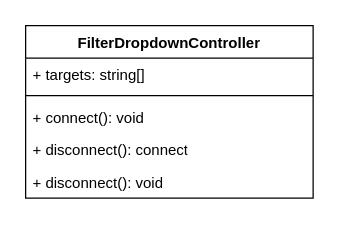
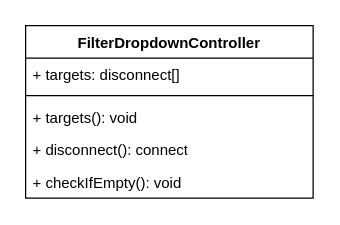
  <mxCell id="0" />
  <mxCell id="1" parent="0" />
  <mxCell id="2" value="FilterDropdownController" style="swimlane;fontStyle=1;align=center;verticalAlign=top;childLayout=stackLayout;horizontal=1;startSize=26;horizontalStack=0;resizeParent=1;resizeParentMax=0;resizeLast=0;collapsible=1;marginBottom=0;whiteSpace=wrap;html=1;" vertex="1" parent="1"><mxGeometry x="20" y="20" width="230" height="138" as="geometry" /></mxCell>
- <mxCell id="3" value="+ targets: string[]" style="text;strokeColor=none;fillColor=none;align=left;verticalAlign=top;spacingLeft=4;spacingRight=4;overflow=hidden;rotatable=0;points=[[0,0.5],[1,0.5]];portConstraint=eastwest;whiteSpace=wrap;html=1;" vertex="1" parent="2"><mxGeometry y="26" width="230" height="26" as="geometry" /></mxCell>
+ <mxCell id="3" value="+ targets: disconnect[]" style="text;strokeColor=none;fillColor=none;align=left;verticalAlign=top;spacingLeft=4;spacingRight=4;overflow=hidden;rotatable=0;points=[[0,0.5],[1,0.5]];portConstraint=eastwest;whiteSpace=wrap;html=1;" vertex="1" parent="2"><mxGeometry y="26" width="230" height="26" as="geometry" /></mxCell>
  <mxCell id="4" value="" style="line;strokeWidth=1;fillColor=none;align=left;verticalAlign=middle;spacingTop=-1;spacingLeft=3;spacingRight=3;rotatable=0;labelPosition=right;points=[];portConstraint=eastwest;strokeColor=inherit;" vertex="1" parent="2"><mxGeometry y="52" width="230" height="8" as="geometry" /></mxCell>
- <mxCell id="5" value="+ connect(): void" style="text;strokeColor=none;fillColor=none;align=left;verticalAlign=top;spacingLeft=4;spacingRight=4;overflow=hidden;rotatable=0;points=[[0,0.5],[1,0.5]];portConstraint=eastwest;whiteSpace=wrap;html=1;" vertex="1" parent="2"><mxGeometry y="60" width="230" height="26" as="geometry" /></mxCell>
+ <mxCell id="5" value="+ targets(): void" style="text;strokeColor=none;fillColor=none;align=left;verticalAlign=top;spacingLeft=4;spacingRight=4;overflow=hidden;rotatable=0;points=[[0,0.5],[1,0.5]];portConstraint=eastwest;whiteSpace=wrap;html=1;" vertex="1" parent="2"><mxGeometry y="60" width="230" height="26" as="geometry" /></mxCell>
  <mxCell id="6" value="+ disconnect(): connect" style="text;strokeColor=none;fillColor=none;align=left;verticalAlign=top;spacingLeft=4;spacingRight=4;overflow=hidden;rotatable=0;points=[[0,0.5],[1,0.5]];portConstraint=eastwest;whiteSpace=wrap;html=1;" vertex="1" parent="2"><mxGeometry y="86" width="230" height="26" as="geometry" /></mxCell>
- <mxCell id="7" value="+ disconnect(): void" style="text;strokeColor=none;fillColor=none;align=left;verticalAlign=top;spacingLeft=4;spacingRight=4;overflow=hidden;rotatable=0;points=[[0,0.5],[1,0.5]];portConstraint=eastwest;whiteSpace=wrap;html=1;" vertex="1" parent="2"><mxGeometry y="112" width="230" height="26" as="geometry" /></mxCell>
+ <mxCell id="7" value="+ checkIfEmpty(): void" style="text;strokeColor=none;fillColor=none;align=left;verticalAlign=top;spacingLeft=4;spacingRight=4;overflow=hidden;rotatable=0;points=[[0,0.5],[1,0.5]];portConstraint=eastwest;whiteSpace=wrap;html=1;" vertex="1" parent="2"><mxGeometry y="112" width="230" height="26" as="geometry" /></mxCell>
